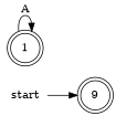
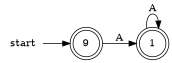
  digraph {
    rankdir=LR
    node [shape=doublecircle]
    n1 [label=9]
    1
    start [shape=plaintext]
+   n1 -> 1 [label=A]
    1 -> 1 [label=A]
    start -> n1
  }
